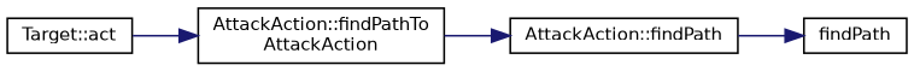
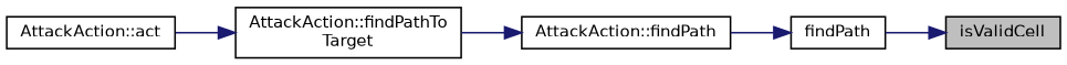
  digraph {
    rankdir=RL
    node [color=black fillcolor=white fontname=Helvetica fontsize=10 shape=record style=filled]
    edge [color=midnightblue dir=back fontname=Helvetica fontsize=10 labelfontname=Helvetica labelfontsize=10 style=solid]
+   n1 [fillcolor=grey75 fontcolor=black height=0.2 label=isValidCell width=0.4]
    n2 [height=0.2 label=findPath width=0.4]
    n3 [height=0.2 label="AttackAction::findPath" width=0.4]
-   n4 [height=0.2 label="AttackAction::findPathTo\lAttackAction" width=0.4]
-   n5 [height=0.2 label="Target::act" width=0.4]
+   n4 [height=0.2 label="AttackAction::findPathTo\lTarget" width=0.4]
+   n5 [height=0.2 label="AttackAction::act" width=0.4]
+   n1 -> n2
    n2 -> n3
    n3 -> n4
    n4 -> n5
  }
